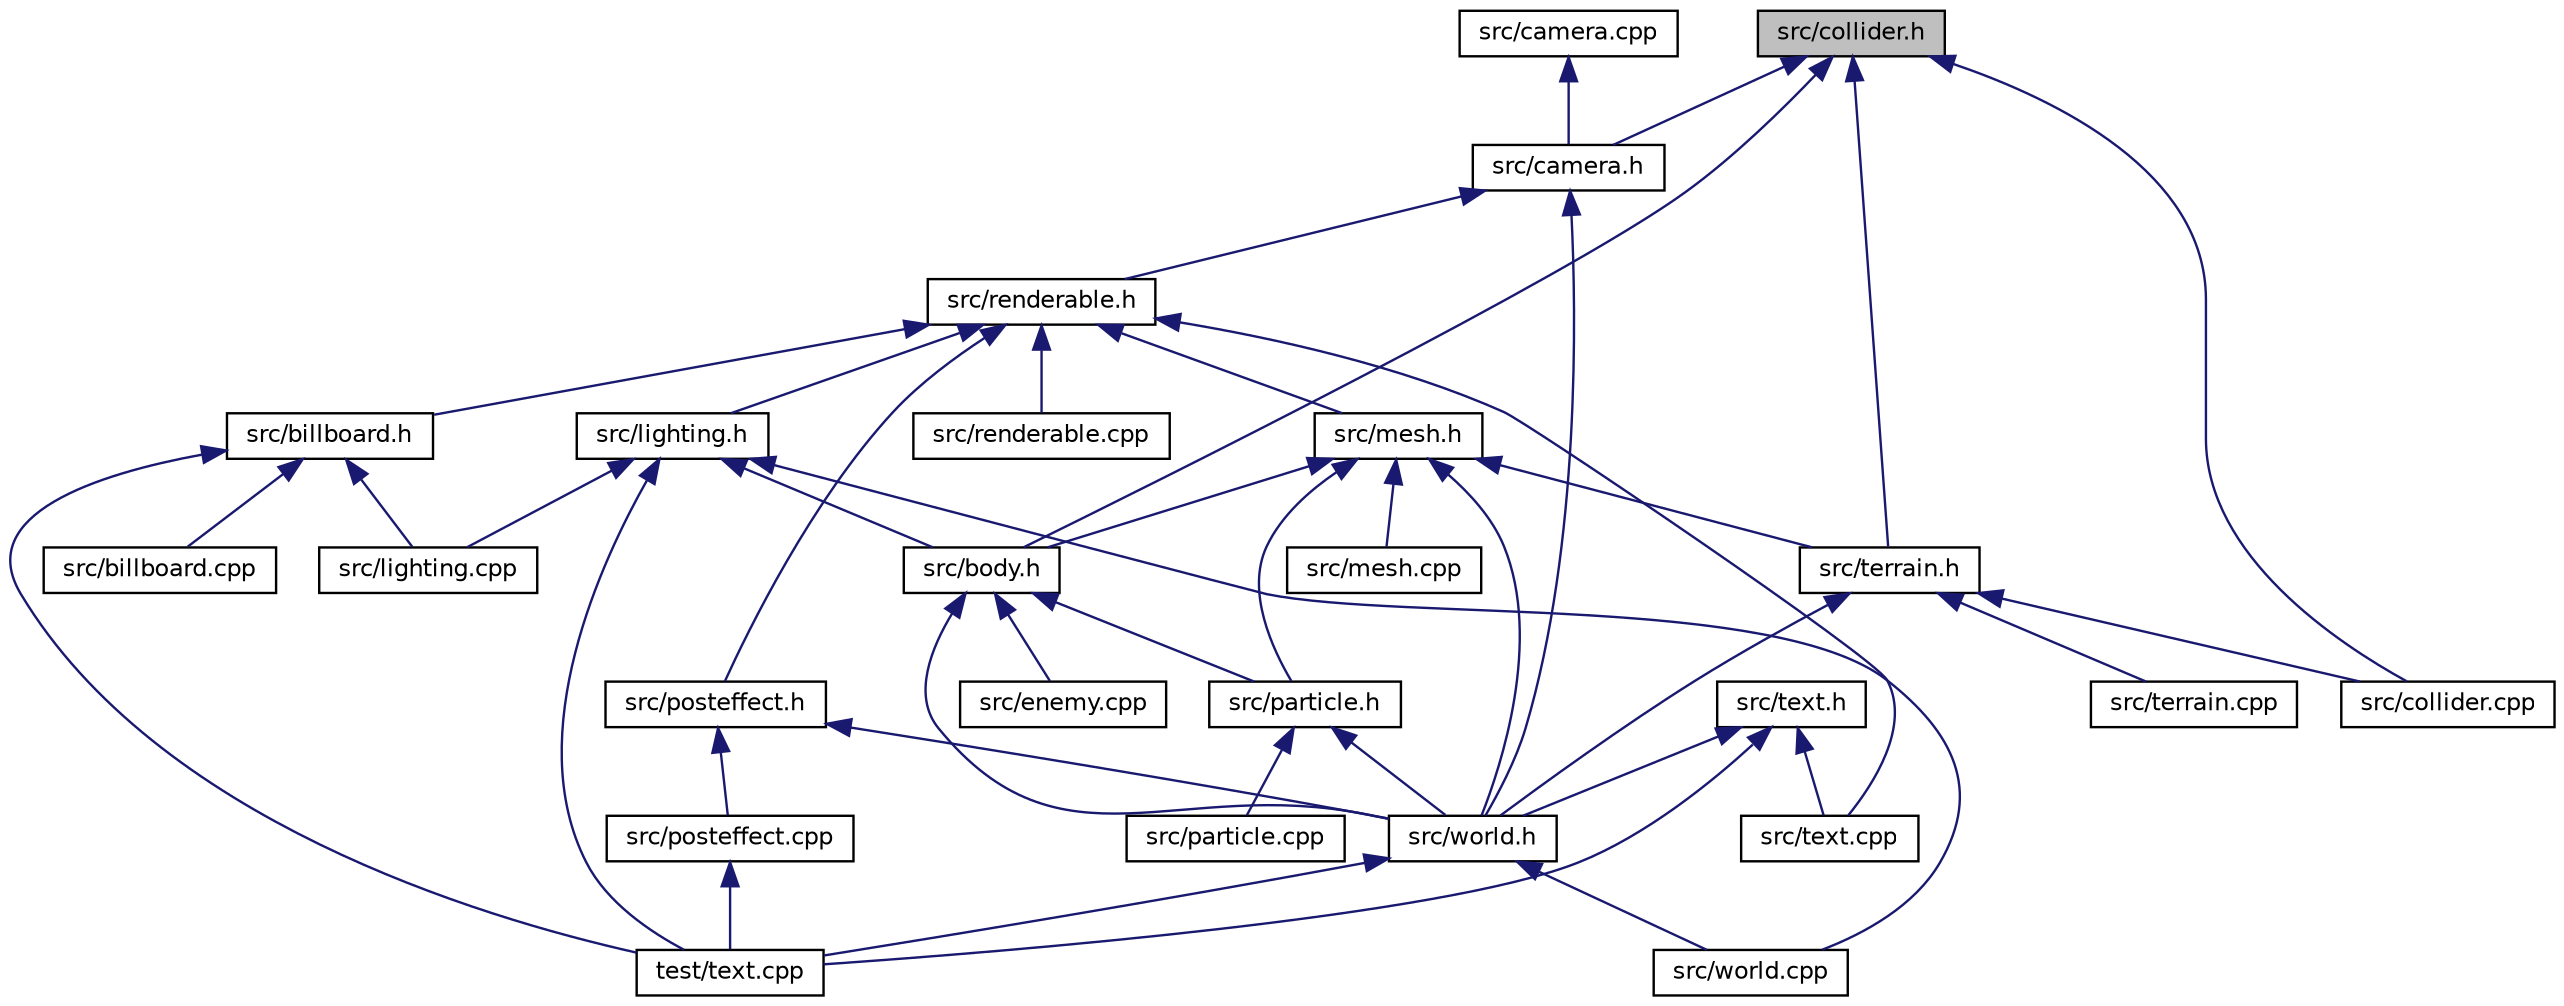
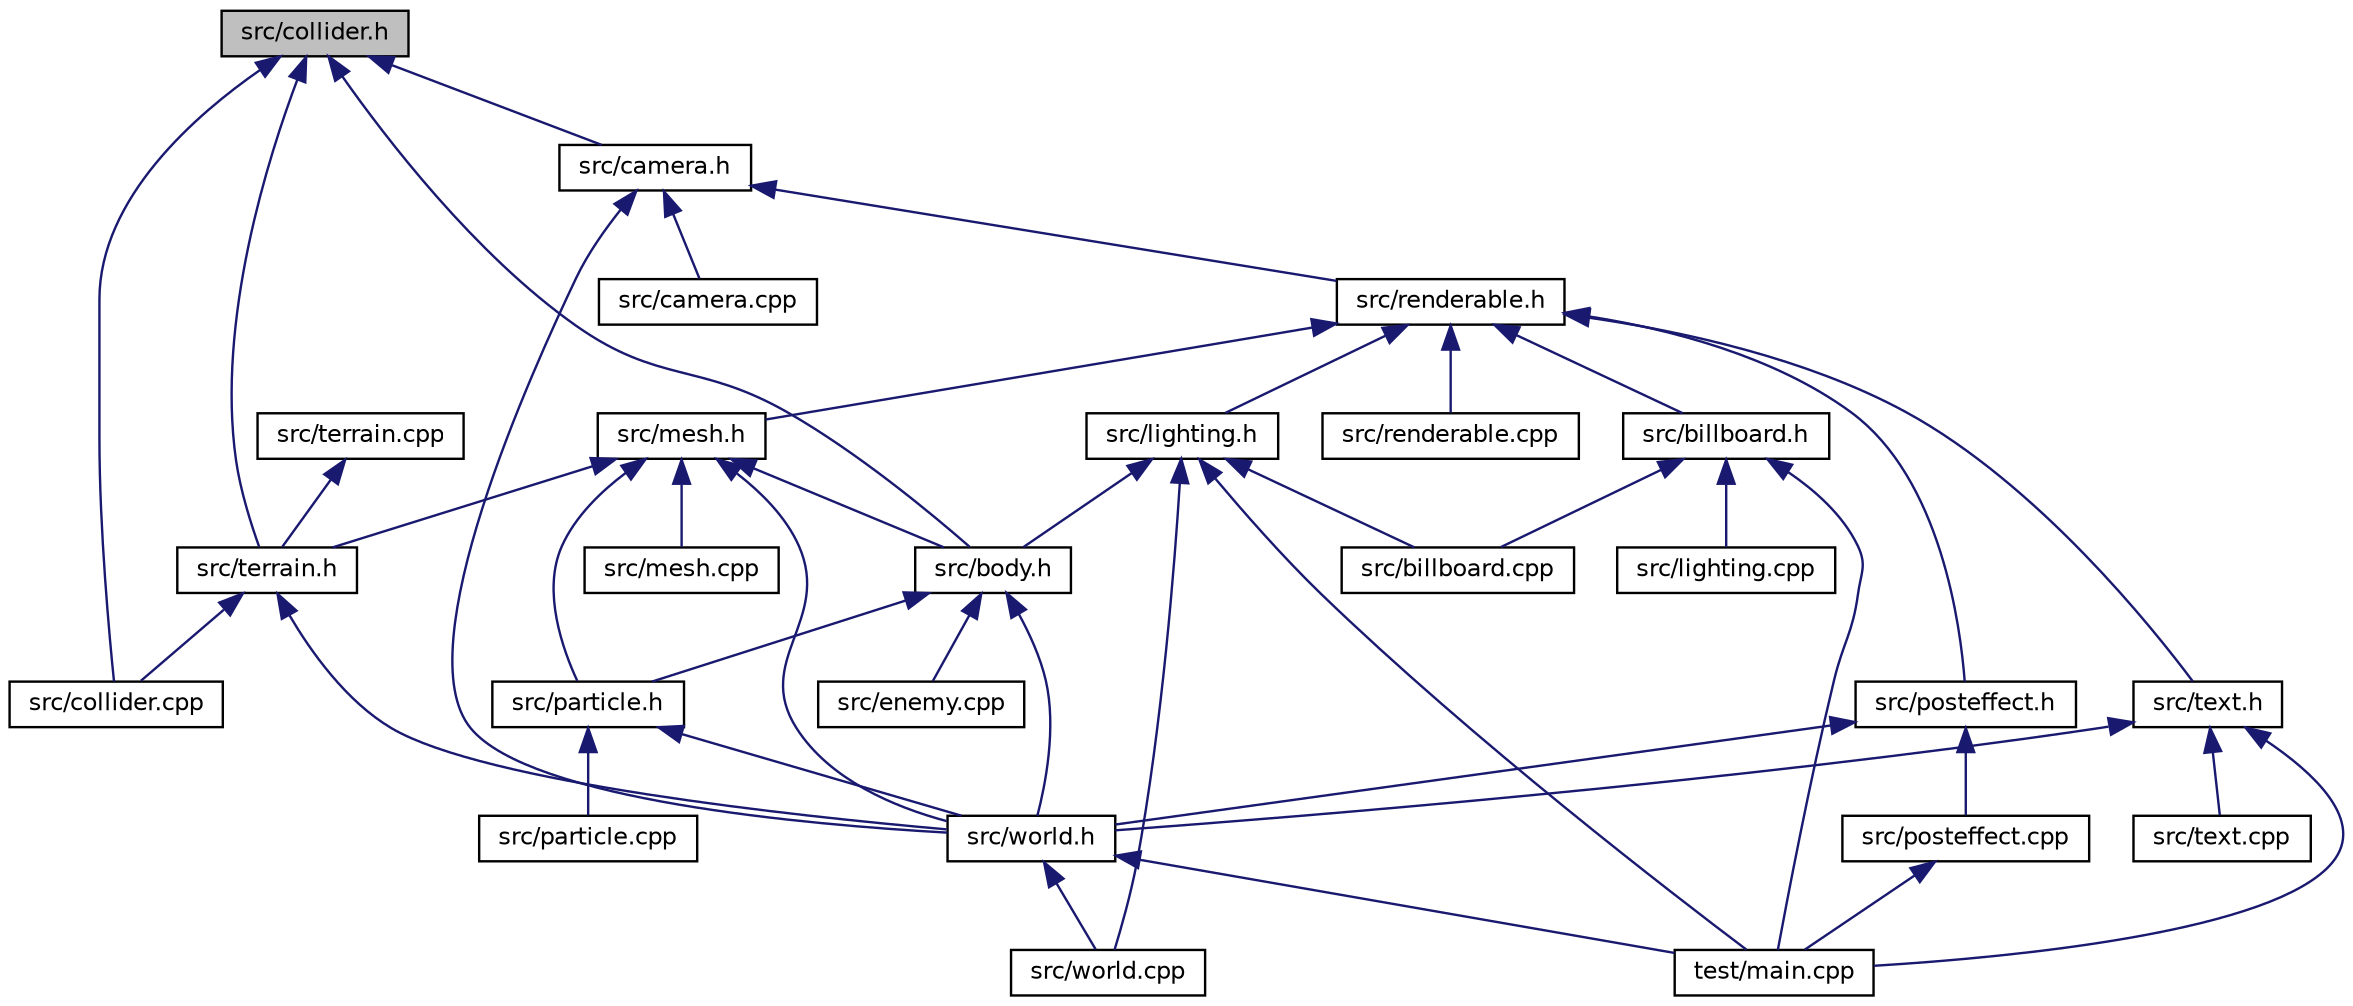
  digraph {
    node [color=black fillcolor=white fontname=Helvetica fontsize=10 shape=record style=filled]
    edge [color=midnightblue dir=back fontname=Helvetica fontsize=10 labelfontname=Helvetica labelfontsize=10 style=solid]
    n1 [fillcolor=grey75 fontcolor=black height=0.2 label="src/collider.h" width=0.4]
    n2 [height=0.2 label="src/body.h" width=0.4]
    n3 [height=0.2 label="src/camera.h" width=0.4]
    n4 [height=0.2 label="src/terrain.h" width=0.4]
    n5 [height=0.2 label="src/collider.cpp" width=0.4]
    n6 [height=0.2 label="src/enemy.cpp" width=0.4]
    n7 [height=0.2 label="src/particle.h" width=0.4]
    n8 [height=0.2 label="src/world.h" width=0.4]
    n9 [height=0.2 label="src/camera.cpp" width=0.4]
    n10 [height=0.2 label="src/renderable.h" width=0.4]
    n11 [height=0.2 label="src/terrain.cpp" width=0.4]
    n12 [height=0.2 label="src/particle.cpp" width=0.4]
    n13 [height=0.2 label="src/world.cpp" width=0.4]
-   n14 [height=0.2 label="test/text.cpp" width=0.4]
+   n14 [height=0.2 label="test/main.cpp" width=0.4]
    n15 [height=0.2 label="src/billboard.h" width=0.4]
    n16 [height=0.2 label="src/lighting.h" width=0.4]
    n17 [height=0.2 label="src/mesh.h" width=0.4]
    n18 [height=0.2 label="src/posteffect.h" width=0.4]
    n19 [height=0.2 label="src/renderable.cpp" width=0.4]
    n20 [height=0.2 label="src/text.h" width=0.4]
    n21 [height=0.2 label="src/billboard.cpp" width=0.4]
    n22 [height=0.2 label="src/lighting.cpp" width=0.4]
    n23 [height=0.2 label="src/mesh.cpp" width=0.4]
    n24 [height=0.2 label="src/posteffect.cpp" width=0.4]
    n25 [height=0.2 label="src/text.cpp" width=0.4]
    n1 -> n2
    n1 -> n3
    n1 -> n4
    n1 -> n5
    n2 -> n6
    n2 -> n7
    n2 -> n8
    n3 -> n8
-   n9 -> n3
+   n3 -> n9
    n3 -> n10
    n4 -> n5
    n4 -> n8
-   n4 -> n11
+   n11 -> n4
    n7 -> n8
    n7 -> n12
    n8 -> n13
    n8 -> n14
    n10 -> n15
    n10 -> n16
    n10 -> n17
    n10 -> n18
    n10 -> n19
-   n10 -> n25
+   n10 -> n20
    n15 -> n14
    n15 -> n21
    n15 -> n22
    n16 -> n2
    n16 -> n13
    n16 -> n14
-   n16 -> n22
+   n16 -> n21
    n17 -> n2
    n17 -> n4
    n17 -> n7
    n17 -> n8
    n17 -> n23
    n18 -> n8
    n18 -> n24
    n20 -> n8
    n20 -> n14
    n20 -> n25
    n24 -> n14
  }
